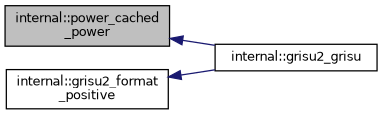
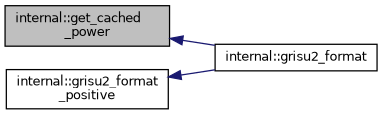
  digraph {
    rankdir=LR
    node [color=black fillcolor=white fontname=Helvetica fontsize=10 shape=record style=filled]
    edge [color=midnightblue dir=back fontname=Helvetica fontsize=10 labelfontname=Helvetica labelfontsize=10 style=solid]
-   n1 [fillcolor=grey75 fontcolor=black height=0.2 label="internal::power_cached\l_power" width=0.4]
-   n2 [height=0.2 label="internal::grisu2_grisu" width=0.4]
+   n1 [fillcolor=grey75 fontcolor=black height=0.2 label="internal::get_cached\l_power" width=0.4]
+   n2 [height=0.2 label="internal::grisu2_format" width=0.4]
    n3 [height=0.2 label="internal::grisu2_format\l_positive" width=0.4]
    n1 -> n2
    n3 -> n2
  }
